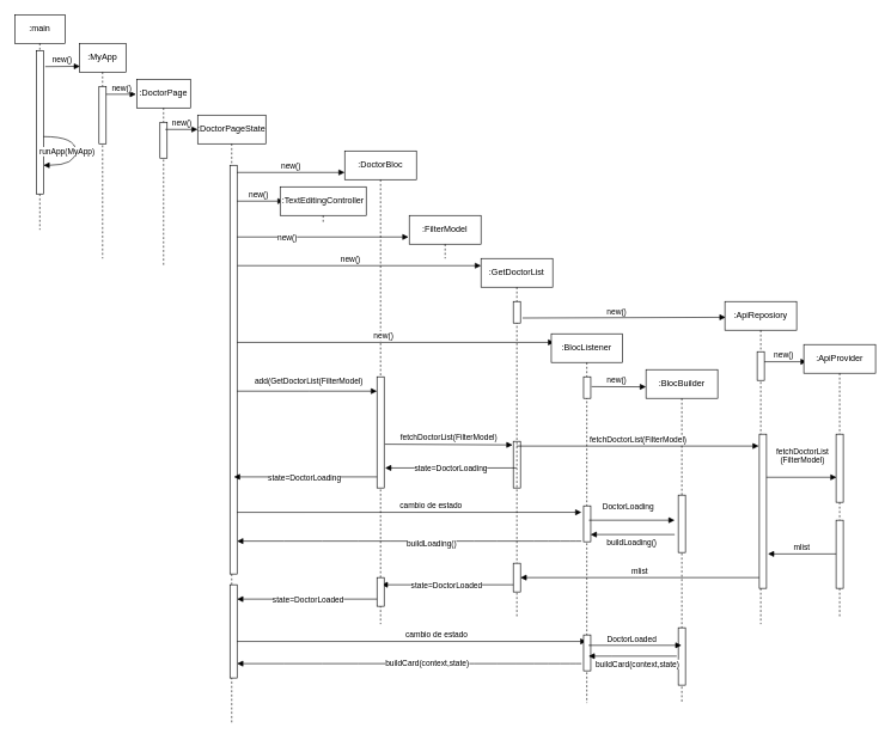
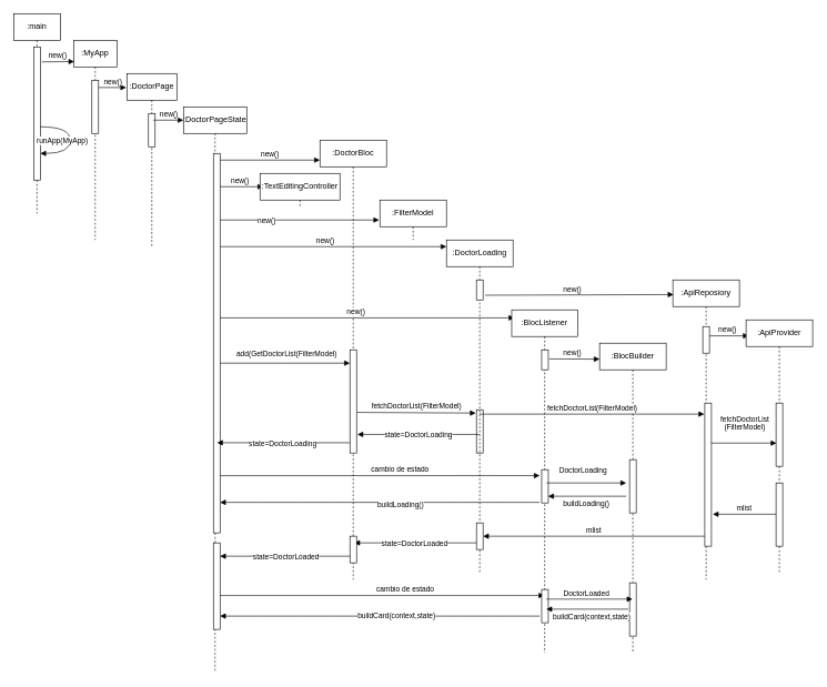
  <mxCell id="0" />
  <mxCell id="1" parent="0" />
  <mxCell id="2" value=":main" style="shape=umlLifeline;perimeter=lifelinePerimeter;whiteSpace=wrap;html=1;container=1;collapsible=0;recursiveResize=0;outlineConnect=0;" vertex="1" parent="1"><mxGeometry x="20" y="20" width="70" height="300" as="geometry" /></mxCell>
  <mxCell id="3" value="" style="html=1;points=[];perimeter=orthogonalPerimeter;" vertex="1" parent="2"><mxGeometry x="30" y="50" width="10" height="200" as="geometry" /></mxCell>
  <mxCell id="4" value="runApp(MyApp)" style="html=1;verticalAlign=bottom;endArrow=block;rounded=0;edgeStyle=orthogonalEdgeStyle;curved=1;" edge="1" parent="2"><mxGeometry x="0.499" y="-10" width="80" relative="1" as="geometry"><mxPoint x="40.0" y="170" as="sourcePoint" /><mxPoint x="40.0" y="210" as="targetPoint" /><Array as="points"><mxPoint x="85" y="170" /><mxPoint x="85" y="210" /></Array><mxPoint as="offset" /></mxGeometry></mxCell>
  <mxCell id="5" value=":MyApp" style="shape=umlLifeline;perimeter=lifelinePerimeter;whiteSpace=wrap;html=1;container=1;collapsible=0;recursiveResize=0;outlineConnect=0;" vertex="1" parent="1"><mxGeometry x="110" y="60" width="65" height="300" as="geometry" /></mxCell>
  <mxCell id="6" value="" style="html=1;points=[];perimeter=orthogonalPerimeter;" vertex="1" parent="5"><mxGeometry x="27.5" y="60" width="10" height="80" as="geometry" /></mxCell>
  <mxCell id="7" value="new()" style="html=1;verticalAlign=bottom;endArrow=block;rounded=0;" edge="1" parent="1" source="6"><mxGeometry width="80" relative="1" as="geometry"><mxPoint x="110" y="110" as="sourcePoint" /><mxPoint x="189" y="131" as="targetPoint" /></mxGeometry></mxCell>
  <mxCell id="8" value=":DoctorPage" style="shape=umlLifeline;perimeter=lifelinePerimeter;whiteSpace=wrap;html=1;container=1;collapsible=0;recursiveResize=0;outlineConnect=0;" vertex="1" parent="1"><mxGeometry x="190" y="110" width="75" height="260" as="geometry" /></mxCell>
  <mxCell id="9" value="" style="html=1;points=[];perimeter=orthogonalPerimeter;" vertex="1" parent="8"><mxGeometry x="32.5" y="60" width="10" height="50" as="geometry" /></mxCell>
  <mxCell id="10" value="new()" style="html=1;verticalAlign=bottom;endArrow=block;rounded=0;" edge="1" parent="1"><mxGeometry width="80" relative="1" as="geometry"><mxPoint x="230" y="180" as="sourcePoint" /><mxPoint x="275" y="180" as="targetPoint" /></mxGeometry></mxCell>
  <mxCell id="11" value=":DoctorPageState" style="shape=umlLifeline;perimeter=lifelinePerimeter;whiteSpace=wrap;html=1;container=1;collapsible=0;recursiveResize=0;outlineConnect=0;" vertex="1" parent="1"><mxGeometry x="275" y="160" width="95" height="850" as="geometry" /></mxCell>
  <mxCell id="12" value="" style="html=1;points=[];perimeter=orthogonalPerimeter;" vertex="1" parent="11"><mxGeometry x="45" y="70" width="10" height="570" as="geometry" /></mxCell>
  <mxCell id="13" value="new()" style="html=1;verticalAlign=bottom;endArrow=block;rounded=0;" edge="1" parent="11"><mxGeometry x="-0.077" width="80" relative="1" as="geometry"><mxPoint x="55" y="120" as="sourcePoint" /><mxPoint x="120" y="120" as="targetPoint" /><mxPoint as="offset" /></mxGeometry></mxCell>
  <mxCell id="14" value="new()" style="html=1;verticalAlign=bottom;endArrow=block;rounded=0;" edge="1" parent="1"><mxGeometry width="80" relative="1" as="geometry"><mxPoint x="330" y="240" as="sourcePoint" /><mxPoint x="480" y="240" as="targetPoint" /></mxGeometry></mxCell>
  <mxCell id="15" value=":DoctorBloc" style="shape=umlLifeline;perimeter=lifelinePerimeter;whiteSpace=wrap;html=1;container=1;collapsible=0;recursiveResize=0;outlineConnect=0;" vertex="1" parent="1"><mxGeometry x="480" y="210" width="100" height="660" as="geometry" /></mxCell>
  <mxCell id="16" value="" style="html=1;points=[];perimeter=orthogonalPerimeter;" vertex="1" parent="15"><mxGeometry x="45" y="315" width="10" height="155" as="geometry" /></mxCell>
  <mxCell id="17" value="add(GetDoctorList(FilterModel)" style="html=1;verticalAlign=bottom;endArrow=block;rounded=0;" edge="1" parent="15" target="16"><mxGeometry x="0.026" y="5" width="80" relative="1" as="geometry"><mxPoint x="-150" y="335" as="sourcePoint" /><mxPoint x="-85" y="239.71" as="targetPoint" /><mxPoint as="offset" /><Array as="points"><mxPoint x="-50" y="335" /></Array></mxGeometry></mxCell>
  <mxCell id="18" value="fetchDoctorList(FilterModel)" style="html=1;verticalAlign=bottom;endArrow=block;rounded=0;" edge="1" parent="15"><mxGeometry width="80" relative="1" as="geometry"><mxPoint x="56" y="409" as="sourcePoint" /><mxPoint x="234" y="410" as="targetPoint" /></mxGeometry></mxCell>
  <mxCell id="19" value="" style="html=1;points=[];perimeter=orthogonalPerimeter;" vertex="1" parent="15"><mxGeometry x="235" y="405" width="10" height="65" as="geometry" /></mxCell>
  <mxCell id="20" value="state=DoctorLoading" style="html=1;verticalAlign=bottom;endArrow=block;rounded=0;entryX=1.44;entryY=0.954;entryDx=0;entryDy=0;entryPerimeter=0;" edge="1" parent="15"><mxGeometry x="0.009" y="10" width="80" relative="1" as="geometry"><mxPoint x="45" y="454.58" as="sourcePoint" /><mxPoint x="-154.5" y="454.58" as="targetPoint" /><mxPoint as="offset" /></mxGeometry></mxCell>
  <mxCell id="21" value=":TextEditingController" style="shape=umlLifeline;perimeter=lifelinePerimeter;whiteSpace=wrap;html=1;container=1;collapsible=0;recursiveResize=0;outlineConnect=0;" vertex="1" parent="1"><mxGeometry x="390" y="260" width="120" height="50" as="geometry" /></mxCell>
  <mxCell id="22" value="new()" style="html=1;verticalAlign=bottom;endArrow=block;rounded=0;" edge="1" parent="21"><mxGeometry x="-0.414" y="-10" width="80" relative="1" as="geometry"><mxPoint x="-60" y="70" as="sourcePoint" /><mxPoint x="179" y="70" as="targetPoint" /><mxPoint as="offset" /></mxGeometry></mxCell>
  <mxCell id="23" value="new()" style="html=1;verticalAlign=bottom;endArrow=block;rounded=0;" edge="1" parent="21"><mxGeometry x="-0.077" width="80" relative="1" as="geometry"><mxPoint x="-59.5" y="110" as="sourcePoint" /><mxPoint x="280" y="110" as="targetPoint" /><mxPoint as="offset" /></mxGeometry></mxCell>
  <mxCell id="24" value=":FilterModel" style="shape=umlLifeline;perimeter=lifelinePerimeter;whiteSpace=wrap;html=1;container=1;collapsible=0;recursiveResize=0;outlineConnect=0;" vertex="1" parent="1"><mxGeometry x="570" y="300" width="100" height="60" as="geometry" /></mxCell>
- <mxCell id="25" value=":GetDoctorList" style="shape=umlLifeline;perimeter=lifelinePerimeter;whiteSpace=wrap;html=1;container=1;collapsible=0;recursiveResize=0;outlineConnect=0;" vertex="1" parent="1"><mxGeometry x="670" y="360" width="100" height="500" as="geometry" /></mxCell>
+ <mxCell id="25" value=":DoctorLoading" style="shape=umlLifeline;perimeter=lifelinePerimeter;whiteSpace=wrap;html=1;container=1;collapsible=0;recursiveResize=0;outlineConnect=0;" vertex="1" parent="1"><mxGeometry x="670" y="360" width="100" height="500" as="geometry" /></mxCell>
  <mxCell id="26" value="" style="html=1;points=[];perimeter=orthogonalPerimeter;" vertex="1" parent="25"><mxGeometry x="45" y="60" width="10" height="30" as="geometry" /></mxCell>
  <mxCell id="27" value="new()" style="html=1;verticalAlign=bottom;endArrow=block;rounded=0;" edge="1" parent="1"><mxGeometry x="-0.077" width="80" relative="1" as="geometry"><mxPoint x="330" y="477" as="sourcePoint" /><mxPoint x="772" y="477" as="targetPoint" /><mxPoint as="offset" /></mxGeometry></mxCell>
  <mxCell id="28" value=":BlocListener" style="shape=umlLifeline;perimeter=lifelinePerimeter;whiteSpace=wrap;html=1;container=1;collapsible=0;recursiveResize=0;outlineConnect=0;" vertex="1" parent="1"><mxGeometry x="768" y="465" width="99" height="515" as="geometry" /></mxCell>
  <mxCell id="29" value="" style="html=1;points=[];perimeter=orthogonalPerimeter;" vertex="1" parent="28"><mxGeometry x="45" y="60" width="10" height="30" as="geometry" /></mxCell>
  <mxCell id="30" value="buildLoading()" style="html=1;verticalAlign=bottom;endArrow=block;rounded=0;curved=1;" edge="1" parent="28"><mxGeometry x="-0.131" y="13" width="80" relative="1" as="geometry"><mxPoint x="42" y="289.17" as="sourcePoint" /><mxPoint x="-438" y="289.17" as="targetPoint" /><mxPoint as="offset" /></mxGeometry></mxCell>
  <mxCell id="31" value="new()" style="html=1;verticalAlign=bottom;endArrow=block;rounded=0;startArrow=none;exitX=1.117;exitY=0.456;exitDx=0;exitDy=0;exitPerimeter=0;" edge="1" parent="1" source="29"><mxGeometry x="-0.077" width="80" relative="1" as="geometry"><mxPoint x="830" y="758" as="sourcePoint" /><mxPoint x="900" y="539" as="targetPoint" /><mxPoint as="offset" /></mxGeometry></mxCell>
  <mxCell id="32" value=":BlocBuilder" style="shape=umlLifeline;perimeter=lifelinePerimeter;whiteSpace=wrap;html=1;container=1;collapsible=0;recursiveResize=0;outlineConnect=0;" vertex="1" parent="1"><mxGeometry x="900" y="515" width="100" height="465" as="geometry" /></mxCell>
  <mxCell id="33" value="cambio de estado" style="html=1;verticalAlign=bottom;endArrow=block;rounded=0;" edge="1" parent="32"><mxGeometry x="0.15" width="80" relative="1" as="geometry"><mxPoint x="-575.333" y="379.04" as="sourcePoint" /><mxPoint x="-83" y="379.04" as="targetPoint" /><mxPoint as="offset" /></mxGeometry></mxCell>
  <mxCell id="34" value="" style="html=1;verticalAlign=bottom;endArrow=block;rounded=0;startArrow=none;" edge="1" parent="32"><mxGeometry x="NaN" y="280" width="80" relative="1" as="geometry"><mxPoint x="-575.333" y="405" as="sourcePoint" /><mxPoint x="-575.333" y="405" as="targetPoint" /><Array as="points" /><mxPoint x="276" y="50" as="offset" /></mxGeometry></mxCell>
  <mxCell id="35" value="" style="html=1;points=[];perimeter=orthogonalPerimeter;" vertex="1" parent="32"><mxGeometry x="-87" y="370" width="10" height="50" as="geometry" /></mxCell>
  <mxCell id="36" value="" style="html=1;points=[];perimeter=orthogonalPerimeter;" vertex="1" parent="32"><mxGeometry x="45" y="360" width="10" height="80" as="geometry" /></mxCell>
  <mxCell id="37" value="" style="html=1;verticalAlign=bottom;endArrow=block;rounded=0;curved=1;" edge="1" parent="32"><mxGeometry x="-0.09" y="-7" width="80" relative="1" as="geometry"><mxPoint x="-90" y="410" as="sourcePoint" /><mxPoint x="-570" y="410" as="targetPoint" /><mxPoint x="1" as="offset" /></mxGeometry></mxCell>
  <mxCell id="38" value="buildCard(context,state)" style="edgeLabel;html=1;align=center;verticalAlign=middle;resizable=0;points=[];" vertex="1" connectable="0" parent="37"><mxGeometry x="-0.101" y="-1" relative="1" as="geometry"><mxPoint as="offset" /></mxGeometry></mxCell>
  <mxCell id="39" value="DoctorLoaded" style="html=1;verticalAlign=bottom;endArrow=block;rounded=0;startArrow=none;" edge="1" parent="32"><mxGeometry x="-0.077" width="80" relative="1" as="geometry"><mxPoint x="-80" y="384.5" as="sourcePoint" /><mxPoint x="49.5" y="384.5" as="targetPoint" /><mxPoint as="offset" /></mxGeometry></mxCell>
  <mxCell id="40" value="" style="html=1;points=[];perimeter=orthogonalPerimeter;" vertex="1" parent="32"><mxGeometry x="-580" y="300" width="10" height="130" as="geometry" /></mxCell>
  <mxCell id="41" value="" style="html=1;points=[];perimeter=orthogonalPerimeter;" vertex="1" parent="32"><mxGeometry x="-185" y="270" width="10" height="40" as="geometry" /></mxCell>
  <mxCell id="42" value="state=DoctorLoaded" style="html=1;verticalAlign=bottom;endArrow=block;rounded=0;" edge="1" parent="32"><mxGeometry x="0.009" y="10" width="80" relative="1" as="geometry"><mxPoint x="-370" y="320" as="sourcePoint" /><mxPoint x="-570" y="320" as="targetPoint" /><mxPoint as="offset" /></mxGeometry></mxCell>
  <mxCell id="43" value="state=DoctorLoaded" style="html=1;verticalAlign=bottom;endArrow=block;rounded=0;" edge="1" parent="32"><mxGeometry x="0.009" y="10" width="80" relative="1" as="geometry"><mxPoint x="-185.0" y="300" as="sourcePoint" /><mxPoint x="-368.52" y="300" as="targetPoint" /><mxPoint as="offset" /></mxGeometry></mxCell>
  <mxCell id="44" value="" style="html=1;points=[];perimeter=orthogonalPerimeter;" vertex="1" parent="32"><mxGeometry x="-375" y="290" width="10" height="40" as="geometry" /></mxCell>
  <mxCell id="45" value="" style="html=1;points=[];perimeter=orthogonalPerimeter;" vertex="1" parent="32"><mxGeometry x="-87" y="190" width="10" height="50" as="geometry" /></mxCell>
  <mxCell id="46" value="" style="html=1;points=[];perimeter=orthogonalPerimeter;" vertex="1" parent="32"><mxGeometry x="45" y="175" width="10" height="80" as="geometry" /></mxCell>
  <mxCell id="47" value="buildLoading()" style="html=1;verticalAlign=bottom;endArrow=block;rounded=0;entryX=0.972;entryY=0.799;entryDx=0;entryDy=0;entryPerimeter=0;" edge="1" parent="32" target="45"><mxGeometry x="0.029" y="20" width="80" relative="1" as="geometry"><mxPoint x="40" y="230" as="sourcePoint" /><mxPoint x="-70" y="230" as="targetPoint" /><mxPoint as="offset" /></mxGeometry></mxCell>
  <mxCell id="48" value="cambio de estado" style="html=1;verticalAlign=bottom;endArrow=block;rounded=0;exitX=1;exitY=0.363;exitDx=0;exitDy=0;exitPerimeter=0;" edge="1" parent="32"><mxGeometry x="0.125" width="80" relative="1" as="geometry"><mxPoint x="-570" y="199.04" as="sourcePoint" /><mxPoint x="-90" y="199" as="targetPoint" /><mxPoint as="offset" /></mxGeometry></mxCell>
  <mxCell id="49" value="DoctorLoading" style="html=1;verticalAlign=bottom;endArrow=block;rounded=0;startArrow=none;" edge="1" parent="32"><mxGeometry x="-0.099" y="10" width="80" relative="1" as="geometry"><mxPoint x="-79.5" y="210" as="sourcePoint" /><mxPoint x="40" y="210" as="targetPoint" /><mxPoint as="offset" /></mxGeometry></mxCell>
  <mxCell id="50" value="mlist" style="html=1;verticalAlign=bottom;endArrow=block;rounded=0;" edge="1" parent="32" target="41"><mxGeometry width="80" relative="1" as="geometry"><mxPoint x="158" y="290" as="sourcePoint" /><mxPoint x="-170" y="290" as="targetPoint" /></mxGeometry></mxCell>
  <mxCell id="51" value=":ApiReposiory" style="shape=umlLifeline;perimeter=lifelinePerimeter;whiteSpace=wrap;html=1;container=1;collapsible=0;recursiveResize=0;outlineConnect=0;" vertex="1" parent="1"><mxGeometry x="1010" y="420" width="100" height="450" as="geometry" /></mxCell>
  <mxCell id="52" value="" style="html=1;points=[];perimeter=orthogonalPerimeter;" vertex="1" parent="51"><mxGeometry x="45" y="70" width="10" height="40" as="geometry" /></mxCell>
  <mxCell id="53" value="new()" style="html=1;verticalAlign=bottom;endArrow=block;rounded=0;" edge="1" parent="51"><mxGeometry x="-0.077" width="80" relative="1" as="geometry"><mxPoint x="55" y="84" as="sourcePoint" /><mxPoint x="114" y="84" as="targetPoint" /><mxPoint as="offset" /></mxGeometry></mxCell>
  <mxCell id="54" value=":ApiProvider" style="shape=umlLifeline;perimeter=lifelinePerimeter;whiteSpace=wrap;html=1;container=1;collapsible=0;recursiveResize=0;outlineConnect=0;" vertex="1" parent="1"><mxGeometry x="1120" y="480" width="100" height="380" as="geometry" /></mxCell>
  <mxCell id="55" value="" style="html=1;points=[];perimeter=orthogonalPerimeter;" vertex="1" parent="54"><mxGeometry x="45" y="125" width="10" height="95" as="geometry" /></mxCell>
  <mxCell id="56" value="" style="html=1;points=[];perimeter=orthogonalPerimeter;" vertex="1" parent="54"><mxGeometry x="45" y="245" width="10" height="95" as="geometry" /></mxCell>
  <mxCell id="57" value="new()" style="html=1;verticalAlign=bottom;endArrow=block;rounded=0;" edge="1" parent="1"><mxGeometry x="-0.077" width="80" relative="1" as="geometry"><mxPoint x="728" y="443" as="sourcePoint" /><mxPoint x="1011" y="442" as="targetPoint" /><mxPoint as="offset" /></mxGeometry></mxCell>
  <mxCell id="58" value="" style="html=1;points=[];perimeter=orthogonalPerimeter;" vertex="1" parent="1"><mxGeometry x="1058" y="605" width="10" height="215" as="geometry" /></mxCell>
  <mxCell id="59" value="&lt;div&gt;fetchDoctorList&lt;/div&gt;&lt;div&gt;(FilterModel)&lt;/div&gt;" style="html=1;verticalAlign=bottom;endArrow=block;rounded=0;entryX=0.067;entryY=0.633;entryDx=0;entryDy=0;entryPerimeter=0;" edge="1" parent="1" source="58" target="55"><mxGeometry x="0.033" y="14" width="80" relative="1" as="geometry"><mxPoint x="735" y="655" as="sourcePoint" /><mxPoint x="1072.5" y="655" as="targetPoint" /><mxPoint as="offset" /></mxGeometry></mxCell>
  <mxCell id="60" value="state=DoctorLoading" style="html=1;verticalAlign=bottom;endArrow=block;rounded=0;entryX=1.133;entryY=0.82;entryDx=0;entryDy=0;entryPerimeter=0;" edge="1" parent="1" source="25" target="16"><mxGeometry x="0.009" y="10" width="80" relative="1" as="geometry"><mxPoint x="713.33" y="675" as="sourcePoint" /><mxPoint x="540" y="675" as="targetPoint" /><mxPoint as="offset" /></mxGeometry></mxCell>
  <mxCell id="61" value="mlist" style="html=1;verticalAlign=bottom;endArrow=block;rounded=0;" edge="1" parent="1" source="56"><mxGeometry width="80" relative="1" as="geometry"><mxPoint x="1158" y="885" as="sourcePoint" /><mxPoint x="1070" y="772" as="targetPoint" /></mxGeometry></mxCell>
  <mxCell id="62" value="new()" style="html=1;verticalAlign=bottom;endArrow=block;rounded=0;exitX=1.248;exitY=0.112;exitDx=0;exitDy=0;exitPerimeter=0;" edge="1" parent="1" source="3"><mxGeometry width="80" relative="1" as="geometry"><mxPoint x="50" y="90" as="sourcePoint" /><mxPoint x="111" y="92" as="targetPoint" /></mxGeometry></mxCell>
  <mxCell id="63" value="fetchDoctorList(FilterModel)" style="html=1;verticalAlign=bottom;endArrow=block;rounded=0;entryX=-0.083;entryY=0.077;entryDx=0;entryDy=0;entryPerimeter=0;" edge="1" parent="1" source="25" target="58"><mxGeometry width="80" relative="1" as="geometry"><mxPoint x="725" y="645" as="sourcePoint" /><mxPoint x="1062.5" y="645" as="targetPoint" /></mxGeometry></mxCell>
  <mxCell id="64" value="buildCard(context,state)" style="html=1;verticalAlign=bottom;endArrow=block;rounded=0;" edge="1" parent="1"><mxGeometry x="-0.102" y="20" width="80" relative="1" as="geometry"><mxPoint x="942.83" y="914.58" as="sourcePoint" /><mxPoint x="819.997" y="914.58" as="targetPoint" /><mxPoint as="offset" /><Array as="points"><mxPoint x="852.83" y="914.58" /></Array></mxGeometry></mxCell>
